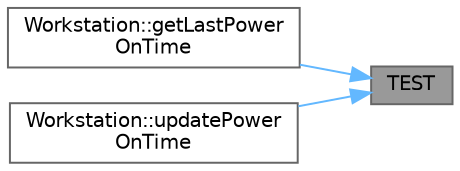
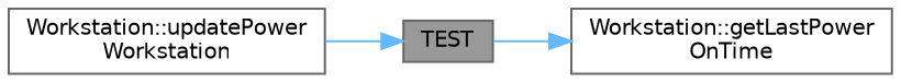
  digraph {
    rankdir=LR
    node [color=grey40 fillcolor=white fontname=Helvetica fontsize=10 shape=box style=filled]
    edge [color=steelblue1 fontname=Helvetica fontsize=10 labelfontname=Helvetica labelfontsize=10 style=solid]
    n1 [color=gray40 fillcolor=grey60 fontcolor=black height=0.2 label=TEST width=0.4]
    n2 [height=0.2 label="Workstation::getLastPower\lOnTime" width=0.4]
-   n3 [height=0.2 label="Workstation::updatePower\lOnTime" width=0.4]
-   n2 -> n1
+   n3 [height=0.2 label="Workstation::updatePower\lWorkstation" width=0.4]
+   n1 -> n2
    n3 -> n1
  }
